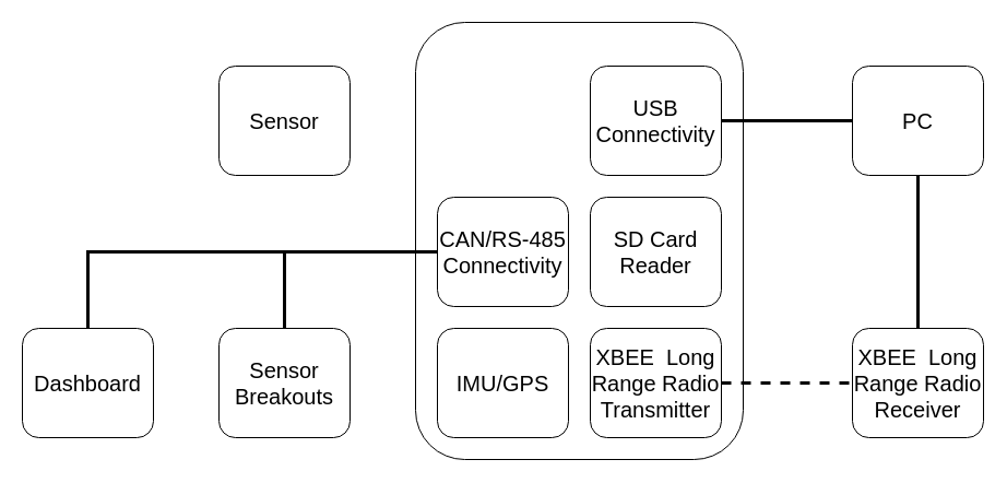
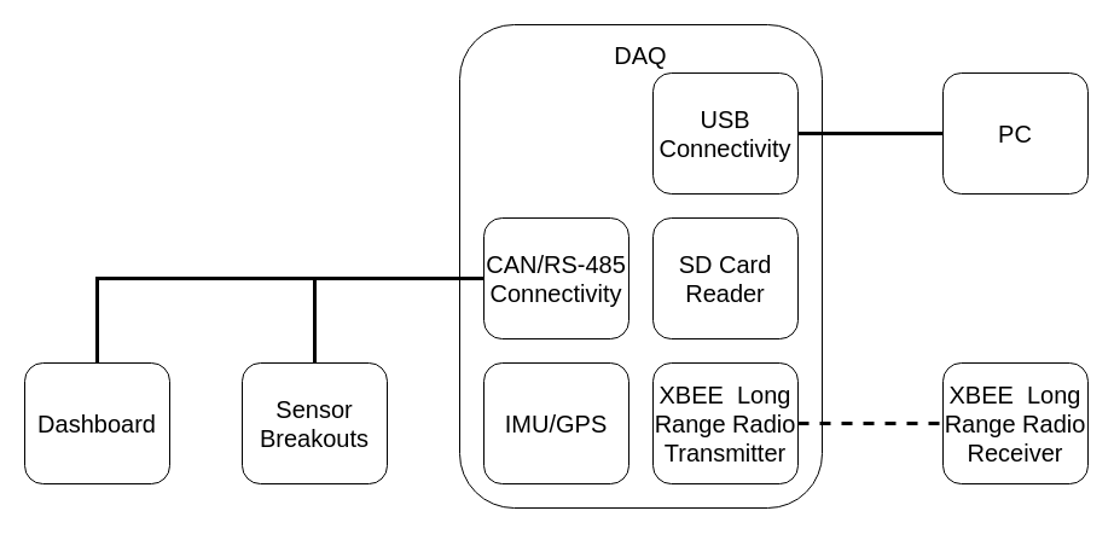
  <mxCell id="0" />
  <mxCell id="1" parent="0" />
  <mxCell id="2" value="" style="rounded=1;whiteSpace=wrap;html=1;" vertex="1" parent="1"><mxGeometry x="380" y="20" width="300" height="400" as="geometry" /></mxCell>
  <mxCell id="3" value="&lt;font style=&quot;font-size: 20px;&quot;&gt;SD Card Reader&lt;/font&gt;" style="rounded=1;whiteSpace=wrap;html=1;" vertex="1" parent="1"><mxGeometry x="540" y="180" width="120" height="100" as="geometry" /></mxCell>
  <mxCell id="4" value="&lt;span style=&quot;font-size: 20px;&quot;&gt;IMU/GPS&lt;/span&gt;" style="rounded=1;whiteSpace=wrap;html=1;" vertex="1" parent="1"><mxGeometry x="400" y="300" width="120" height="100" as="geometry" /></mxCell>
  <mxCell id="5" value="&lt;span style=&quot;font-size: 20px;&quot;&gt;CAN/RS-485 Connectivity&lt;/span&gt;" style="rounded=1;whiteSpace=wrap;html=1;" vertex="1" parent="1"><mxGeometry x="400" y="180" width="120" height="100" as="geometry" /></mxCell>
  <mxCell id="6" value="&lt;span style=&quot;font-size: 20px;&quot;&gt;XBEE&amp;nbsp; Long Range Radio Transmitter&lt;/span&gt;" style="rounded=1;whiteSpace=wrap;html=1;" vertex="1" parent="1"><mxGeometry x="540" y="300" width="120" height="100" as="geometry" /></mxCell>
+ <mxCell id="7" value="&lt;font style=&quot;font-size: 20px;&quot;&gt;DAQ&lt;/font&gt;" style="text;html=1;align=center;verticalAlign=middle;whiteSpace=wrap;rounded=0;" vertex="1" parent="1"><mxGeometry x="500" y="30" width="60" height="30" as="geometry" /></mxCell>
  <mxCell id="8" value="&lt;span style=&quot;font-size: 20px;&quot;&gt;USB Connectivity&lt;/span&gt;" style="rounded=1;whiteSpace=wrap;html=1;" vertex="1" parent="1"><mxGeometry x="540" y="60" width="120" height="100" as="geometry" /></mxCell>
  <mxCell id="9" value="&lt;span style=&quot;font-size: 20px;&quot;&gt;XBEE&amp;nbsp; Long Range Radio Receiver&lt;/span&gt;" style="rounded=1;whiteSpace=wrap;html=1;" vertex="1" parent="1"><mxGeometry x="780" y="300" width="120" height="100" as="geometry" /></mxCell>
  <mxCell id="10" value="" style="endArrow=none;dashed=1;html=1;rounded=0;exitX=1;exitY=0.5;exitDx=0;exitDy=0;entryX=0;entryY=0.5;entryDx=0;entryDy=0;strokeWidth=3;" edge="1" parent="1" source="6" target="9"><mxGeometry width="50" height="50" relative="1" as="geometry"><mxPoint x="710" y="510" as="sourcePoint" /><mxPoint x="760" y="460" as="targetPoint" /></mxGeometry></mxCell>
  <mxCell id="11" value="&lt;font style=&quot;font-size: 20px;&quot;&gt;PC&lt;/font&gt;" style="rounded=1;whiteSpace=wrap;html=1;" vertex="1" parent="1"><mxGeometry x="780" y="60" width="120" height="100" as="geometry" /></mxCell>
- <mxCell id="12" value="" style="endArrow=none;html=1;rounded=0;exitX=0.5;exitY=0;exitDx=0;exitDy=0;entryX=0.5;entryY=1;entryDx=0;entryDy=0;strokeWidth=3;" edge="1" parent="1" source="9" target="11"><mxGeometry width="50" height="50" relative="1" as="geometry"><mxPoint x="840" y="260" as="sourcePoint" /><mxPoint x="890" y="210" as="targetPoint" /></mxGeometry></mxCell>
  <mxCell id="13" value="" style="endArrow=none;html=1;rounded=0;exitX=1;exitY=0.5;exitDx=0;exitDy=0;entryX=0;entryY=0.5;entryDx=0;entryDy=0;strokeWidth=3;" edge="1" parent="1" source="8" target="11"><mxGeometry width="50" height="50" relative="1" as="geometry"><mxPoint x="710" y="150" as="sourcePoint" /><mxPoint x="760" y="100" as="targetPoint" /></mxGeometry></mxCell>
  <mxCell id="14" value="&lt;span style=&quot;font-size: 20px;&quot;&gt;Sensor Breakouts&lt;/span&gt;" style="rounded=1;whiteSpace=wrap;html=1;" vertex="1" parent="1"><mxGeometry x="200" y="300" width="120" height="100" as="geometry" /></mxCell>
  <mxCell id="15" value="&lt;span style=&quot;font-size: 20px;&quot;&gt;Dashboard&lt;/span&gt;" style="rounded=1;whiteSpace=wrap;html=1;" vertex="1" parent="1"><mxGeometry x="20" y="300" width="120" height="100" as="geometry" /></mxCell>
  <mxCell id="16" value="" style="endArrow=none;html=1;rounded=0;entryX=0;entryY=0.5;entryDx=0;entryDy=0;exitX=0.5;exitY=0;exitDx=0;exitDy=0;strokeWidth=3;" edge="1" parent="1" source="15" target="5"><mxGeometry width="50" height="50" relative="1" as="geometry"><mxPoint x="80" y="280" as="sourcePoint" /><mxPoint x="400" y="220" as="targetPoint" /><Array as="points"><mxPoint x="80" y="230" /></Array></mxGeometry></mxCell>
  <mxCell id="17" value="" style="endArrow=none;html=1;rounded=0;exitX=0.5;exitY=0;exitDx=0;exitDy=0;strokeWidth=3;" edge="1" parent="1" source="14"><mxGeometry width="50" height="50" relative="1" as="geometry"><mxPoint x="250" y="300" as="sourcePoint" /><mxPoint x="260" y="230" as="targetPoint" /></mxGeometry></mxCell>
- <mxCell id="18" value="&lt;span style=&quot;font-size: 20px;&quot;&gt;Sensor&lt;/span&gt;" style="rounded=1;whiteSpace=wrap;html=1;" vertex="1" parent="1"><mxGeometry x="200" y="60" width="120" height="100" as="geometry" /></mxCell>
